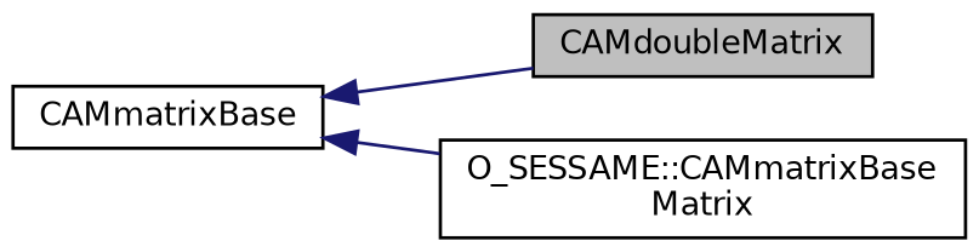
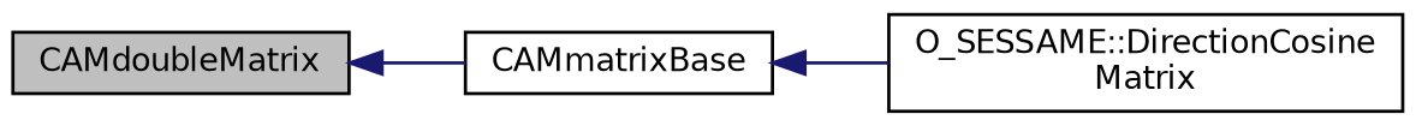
  digraph {
    rankdir=LR
    node [color=black fillcolor=white fontname=Helvetica fontsize=10 shape=record style=filled]
    edge [color=midnightblue dir=back fontname=Helvetica fontsize=10 labelfontname=Helvetica labelfontsize=10 style=solid]
    n1 [fillcolor=grey75 fontcolor=black height=0.2 label=CAMdoubleMatrix width=0.4]
-   n2 [height=0.2 label="O_SESSAME::CAMmatrixBase\lMatrix" width=0.4]
+   n2 [height=0.2 label="O_SESSAME::DirectionCosine\lMatrix" width=0.4]
    n3 [height=0.2 label=CAMmatrixBase width=0.4]
-   n3 -> n1
+   n1 -> n3
    n3 -> n2
  }
